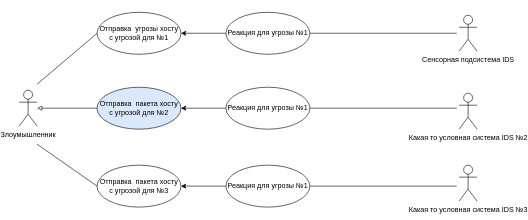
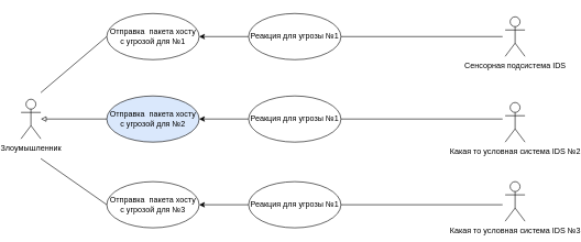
  <mxCell id="0" />
  <mxCell id="1" parent="0" />
  <mxCell id="2" value="Злоумышленник" style="shape=umlActor;verticalLabelPosition=bottom;verticalAlign=top;html=1;" vertex="1" parent="1"><mxGeometry x="20" y="150" width="30" height="60" as="geometry" /></mxCell>
  <mxCell id="3" value="Какая то условная система IDS №2" style="shape=umlActor;verticalLabelPosition=bottom;verticalAlign=top;html=1;" vertex="1" parent="1"><mxGeometry x="754" y="155" width="30" height="60" as="geometry" /></mxCell>
  <mxCell id="4" value="Какая то условная система IDS №3" style="shape=umlActor;verticalLabelPosition=bottom;verticalAlign=top;html=1;" vertex="1" parent="1"><mxGeometry x="754" y="275" width="30" height="60" as="geometry" /></mxCell>
  <mxCell id="5" style="edgeStyle=none;rounded=0;orthogonalLoop=1;jettySize=auto;html=1;exitX=0;exitY=0.5;exitDx=0;exitDy=0;startArrow=none;startFill=0;endArrow=block;endFill=0;" edge="1" parent="1" source="6" target="2"><mxGeometry relative="1" as="geometry" /></mxCell>
  <mxCell id="6" value="Отправка&amp;nbsp; пакета хосту&lt;br&gt;с угрозой для №2" style="ellipse;whiteSpace=wrap;html=1;fillColor=#dae8fc;" vertex="1" parent="1"><mxGeometry x="150" y="145" width="140" height="70" as="geometry" /></mxCell>
  <mxCell id="7" value="Сенсорная подсистема IDS" style="shape=umlActor;verticalLabelPosition=bottom;verticalAlign=top;html=1;" vertex="1" parent="1"><mxGeometry x="754" y="25" width="30" height="60" as="geometry" /></mxCell>
  <mxCell id="8" style="edgeStyle=none;rounded=0;orthogonalLoop=1;jettySize=auto;html=1;startArrow=none;startFill=0;endArrow=classic;endFill=1;" edge="1" parent="1" target="6"><mxGeometry relative="1" as="geometry"><mxPoint x="365" y="180" as="sourcePoint" /></mxGeometry></mxCell>
  <mxCell id="9" style="edgeStyle=none;rounded=0;orthogonalLoop=1;jettySize=auto;html=1;startArrow=none;startFill=0;endArrow=none;endFill=0;" edge="1" parent="1" source="17"><mxGeometry relative="1" as="geometry"><mxPoint x="750" y="55" as="targetPoint" /><mxPoint x="489.83" y="158.242" as="sourcePoint" /></mxGeometry></mxCell>
  <mxCell id="10" style="edgeStyle=none;rounded=0;orthogonalLoop=1;jettySize=auto;html=1;startArrow=none;startFill=0;endArrow=none;endFill=0;" edge="1" parent="1"><mxGeometry relative="1" as="geometry"><mxPoint x="750" y="180" as="targetPoint" /><mxPoint x="505" y="180" as="sourcePoint" /></mxGeometry></mxCell>
  <mxCell id="11" style="edgeStyle=none;rounded=0;orthogonalLoop=1;jettySize=auto;html=1;startArrow=none;startFill=0;endArrow=none;endFill=0;" edge="1" parent="1" source="20"><mxGeometry relative="1" as="geometry"><mxPoint x="750" y="310" as="targetPoint" /><mxPoint x="488.986" y="202.28" as="sourcePoint" /></mxGeometry></mxCell>
  <mxCell id="12" style="edgeStyle=none;rounded=0;orthogonalLoop=1;jettySize=auto;html=1;exitX=0;exitY=0.5;exitDx=0;exitDy=0;startArrow=none;startFill=0;endArrow=none;endFill=0;" edge="1" parent="1" source="13"><mxGeometry relative="1" as="geometry"><mxPoint x="50" y="240" as="targetPoint" /></mxGeometry></mxCell>
  <mxCell id="13" value="Отправка&amp;nbsp; пакета хосту&lt;br&gt;с угрозой для №3" style="ellipse;whiteSpace=wrap;html=1;" vertex="1" parent="1"><mxGeometry x="150" y="275" width="140" height="70" as="geometry" /></mxCell>
  <mxCell id="14" style="edgeStyle=none;rounded=0;orthogonalLoop=1;jettySize=auto;html=1;exitX=0;exitY=0.5;exitDx=0;exitDy=0;startArrow=none;startFill=0;endArrow=none;endFill=0;" edge="1" parent="1" source="15"><mxGeometry relative="1" as="geometry"><mxPoint x="50" y="140" as="targetPoint" /></mxGeometry></mxCell>
- <mxCell id="15" value="Отправка&amp;nbsp; угрозы хосту&lt;br&gt;с угрозой для №1" style="ellipse;whiteSpace=wrap;html=1;" vertex="1" parent="1"><mxGeometry x="150" y="20" width="140" height="70" as="geometry" /></mxCell>
+ <mxCell id="15" value="Отправка&amp;nbsp; пакета хосту&lt;br&gt;с угрозой для №1" style="ellipse;whiteSpace=wrap;html=1;" vertex="1" parent="1"><mxGeometry x="150" y="20" width="140" height="70" as="geometry" /></mxCell>
  <mxCell id="16" style="edgeStyle=none;rounded=0;orthogonalLoop=1;jettySize=auto;html=1;startArrow=none;startFill=0;endArrow=classic;endFill=1;" edge="1" parent="1" source="17" target="15"><mxGeometry relative="1" as="geometry" /></mxCell>
  <mxCell id="17" value="Реакция для угрозы №1" style="ellipse;whiteSpace=wrap;html=1;" vertex="1" parent="1"><mxGeometry x="365" y="20" width="140" height="70" as="geometry" /></mxCell>
  <mxCell id="18" value="Реакция для угрозы №1" style="ellipse;whiteSpace=wrap;html=1;" vertex="1" parent="1"><mxGeometry x="365" y="145" width="140" height="70" as="geometry" /></mxCell>
  <mxCell id="19" style="edgeStyle=none;rounded=0;orthogonalLoop=1;jettySize=auto;html=1;startArrow=none;startFill=0;endArrow=classic;endFill=1;" edge="1" parent="1" source="20" target="13"><mxGeometry relative="1" as="geometry" /></mxCell>
  <mxCell id="20" value="Реакция для угрозы №1" style="ellipse;whiteSpace=wrap;html=1;" vertex="1" parent="1"><mxGeometry x="365" y="275" width="140" height="70" as="geometry" /></mxCell>
